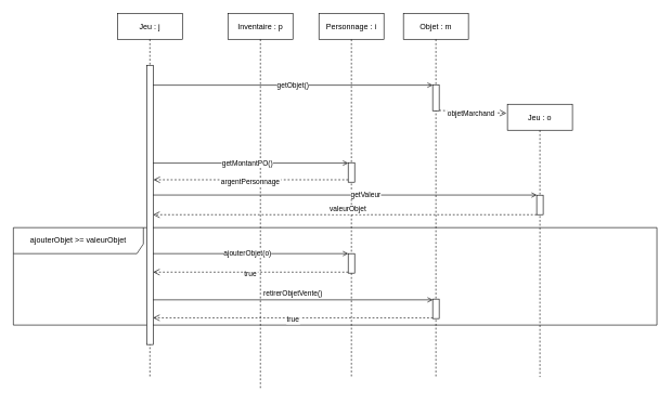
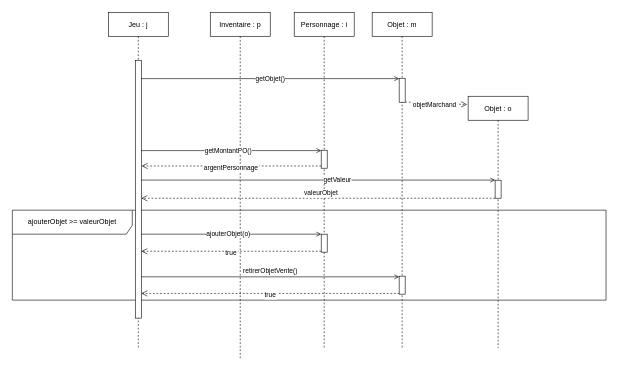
  <mxCell id="0" />
  <mxCell id="1" parent="0" />
  <mxCell id="2" value="Personnage : i" style="shape=umlLifeline;perimeter=lifelinePerimeter;container=1;collapsible=0;recursiveResize=0;rounded=0;shadow=0;strokeWidth=1;" parent="1" vertex="1"><mxGeometry x="490" y="20" width="100" height="560" as="geometry" /></mxCell>
  <mxCell id="3" value="" style="points=[];perimeter=orthogonalPerimeter;rounded=0;shadow=0;strokeWidth=1;" parent="2" vertex="1"><mxGeometry x="45" y="230" width="10" height="30" as="geometry" /></mxCell>
  <mxCell id="4" value="ajouterObjet &amp;gt;= valeurObjet" style="shape=umlFrame;whiteSpace=wrap;html=1;width=200;height=40;" parent="1" vertex="1"><mxGeometry x="20" y="350" width="990" height="150" as="geometry" /></mxCell>
  <mxCell id="5" value="Jeu : j" style="shape=umlLifeline;perimeter=lifelinePerimeter;container=1;collapsible=0;recursiveResize=0;rounded=0;shadow=0;strokeWidth=1;" parent="1" vertex="1"><mxGeometry x="180" y="20" width="100" height="560" as="geometry" /></mxCell>
  <mxCell id="6" value="" style="points=[];perimeter=orthogonalPerimeter;rounded=0;shadow=0;strokeWidth=1;" parent="5" vertex="1"><mxGeometry x="45" y="80" width="10" height="430" as="geometry" /></mxCell>
  <mxCell id="7" value="objetMarchand" style="verticalAlign=bottom;endArrow=open;dashed=1;endSize=8;shadow=0;strokeWidth=1;exitX=1.003;exitY=0.988;exitDx=0;exitDy=0;exitPerimeter=0;entryX=-0.017;entryY=0.033;entryDx=0;entryDy=0;entryPerimeter=0;" parent="1" source="9" target="10" edge="1"><mxGeometry x="-0.035" y="-12" relative="1" as="geometry"><mxPoint x="120" y="278" as="targetPoint" /><mxPoint x="210" y="278" as="sourcePoint" /><mxPoint as="offset" /></mxGeometry></mxCell>
  <mxCell id="8" value="Objet : m" style="shape=umlLifeline;perimeter=lifelinePerimeter;container=1;collapsible=0;recursiveResize=0;rounded=0;shadow=0;strokeWidth=1;" parent="1" vertex="1"><mxGeometry x="620" y="20" width="100" height="560" as="geometry" /></mxCell>
  <mxCell id="9" value="" style="points=[];perimeter=orthogonalPerimeter;rounded=0;shadow=0;strokeWidth=1;" parent="8" vertex="1"><mxGeometry x="45" y="110" width="10" height="40" as="geometry" /></mxCell>
- <mxCell id="10" value="Jeu : o" style="shape=umlLifeline;perimeter=lifelinePerimeter;container=1;collapsible=0;recursiveResize=0;rounded=0;shadow=0;strokeWidth=1;" parent="1" vertex="1"><mxGeometry x="780" y="160" width="100" height="420" as="geometry" /></mxCell>
+ <mxCell id="10" value="Objet : o" style="shape=umlLifeline;perimeter=lifelinePerimeter;container=1;collapsible=0;recursiveResize=0;rounded=0;shadow=0;strokeWidth=1;" parent="1" vertex="1"><mxGeometry x="780" y="160" width="100" height="420" as="geometry" /></mxCell>
  <mxCell id="11" value="" style="points=[];perimeter=orthogonalPerimeter;rounded=0;shadow=0;strokeWidth=1;" parent="10" vertex="1"><mxGeometry x="45" y="140" width="10" height="30" as="geometry" /></mxCell>
  <mxCell id="12" value="Inventaire : p" style="shape=umlLifeline;perimeter=lifelinePerimeter;container=1;collapsible=0;recursiveResize=0;rounded=0;shadow=0;strokeWidth=1;" parent="1" vertex="1"><mxGeometry x="350" y="20" width="100" height="580" as="geometry" /></mxCell>
  <mxCell id="13" value="getObjet()" style="endArrow=open;html=1;entryX=0;entryY=0.015;entryDx=0;entryDy=0;entryPerimeter=0;endFill=0;" parent="1" source="6" target="9" edge="1"><mxGeometry width="50" height="50" relative="1" as="geometry"><mxPoint x="300" y="180" as="sourcePoint" /><mxPoint x="260" y="230" as="targetPoint" /></mxGeometry></mxCell>
  <mxCell id="14" value="getValeur" style="endArrow=open;html=1;endFill=0;entryX=0.011;entryY=-0.007;entryDx=0;entryDy=0;entryPerimeter=0;" parent="1" source="6" target="11" edge="1"><mxGeometry x="0.107" width="50" height="50" relative="1" as="geometry"><mxPoint x="275" y="164.64" as="sourcePoint" /><mxPoint x="545" y="164.64" as="targetPoint" /><mxPoint as="offset" /></mxGeometry></mxCell>
  <mxCell id="15" value="valeurObjet" style="verticalAlign=bottom;endArrow=open;dashed=1;endSize=8;shadow=0;strokeWidth=1;exitX=0.003;exitY=1.003;exitDx=0;exitDy=0;exitPerimeter=0;" parent="1" source="11" target="6" edge="1"><mxGeometry x="-0.017" relative="1" as="geometry"><mxPoint x="668.3" y="208.48" as="targetPoint" /><mxPoint x="556.67" y="210.88" as="sourcePoint" /><mxPoint as="offset" /></mxGeometry></mxCell>
  <mxCell id="16" value="getMontantPO()" style="endArrow=open;html=1;endFill=0;entryX=0;entryY=0.021;entryDx=0;entryDy=0;entryPerimeter=0;" parent="1" source="6" target="3" edge="1"><mxGeometry x="-0.034" width="50" height="50" relative="1" as="geometry"><mxPoint x="275" y="284.87" as="sourcePoint" /><mxPoint x="715" y="284.87" as="targetPoint" /><mxPoint as="offset" /></mxGeometry></mxCell>
  <mxCell id="17" value="argentPersonnage" style="verticalAlign=bottom;endArrow=open;dashed=1;endSize=8;shadow=0;strokeWidth=1;entryX=1.055;entryY=0.41;entryDx=0;entryDy=0;entryPerimeter=0;" parent="1" source="3" target="6" edge="1"><mxGeometry x="-0.001" y="12" relative="1" as="geometry"><mxPoint x="277.5" y="298.21" as="targetPoint" /><mxPoint x="715" y="298.21" as="sourcePoint" /><mxPoint as="offset" /></mxGeometry></mxCell>
  <mxCell id="18" value="ajouterObjet(o)" style="endArrow=open;html=1;endFill=0;entryX=0;entryY=0;entryDx=0;entryDy=0;entryPerimeter=0;" parent="1" source="6" target="22" edge="1"><mxGeometry x="-0.034" width="50" height="50" relative="1" as="geometry"><mxPoint x="245" y="264.55" as="sourcePoint" /><mxPoint x="520" y="389" as="targetPoint" /><mxPoint as="offset" /></mxGeometry></mxCell>
  <mxCell id="19" value="true" style="verticalAlign=bottom;endArrow=open;dashed=1;endSize=8;shadow=0;strokeWidth=1;exitX=0;exitY=0.95;exitDx=0;exitDy=0;exitPerimeter=0;" parent="1" source="22" target="6" edge="1"><mxGeometry x="-0.001" y="12" relative="1" as="geometry"><mxPoint x="245" y="279.85" as="targetPoint" /><mxPoint x="520" y="418" as="sourcePoint" /><mxPoint as="offset" /></mxGeometry></mxCell>
  <mxCell id="20" value="retirerObjetVente()" style="endArrow=open;html=1;endFill=0;entryX=0.011;entryY=0.038;entryDx=0;entryDy=0;entryPerimeter=0;" parent="1" source="6" target="23" edge="1"><mxGeometry x="0.001" y="9" width="50" height="50" relative="1" as="geometry"><mxPoint x="245" y="388.57" as="sourcePoint" /><mxPoint x="650" y="461" as="targetPoint" /><mxPoint as="offset" /></mxGeometry></mxCell>
  <mxCell id="21" value="true" style="verticalAlign=bottom;endArrow=open;dashed=1;endSize=8;shadow=0;strokeWidth=1;exitX=0.038;exitY=0.96;exitDx=0;exitDy=0;exitPerimeter=0;" parent="1" source="23" target="6" edge="1"><mxGeometry x="-0.001" y="12" relative="1" as="geometry"><mxPoint x="415.21" y="427.96" as="targetPoint" /><mxPoint x="650" y="478" as="sourcePoint" /><mxPoint as="offset" /></mxGeometry></mxCell>
  <mxCell id="22" value="" style="points=[];perimeter=orthogonalPerimeter;rounded=0;shadow=0;strokeWidth=1;" vertex="1" parent="1"><mxGeometry x="535" y="390" width="10" height="30" as="geometry" /></mxCell>
  <mxCell id="23" value="" style="points=[];perimeter=orthogonalPerimeter;rounded=0;shadow=0;strokeWidth=1;" vertex="1" parent="1"><mxGeometry x="665" y="460" width="10" height="30" as="geometry" /></mxCell>
